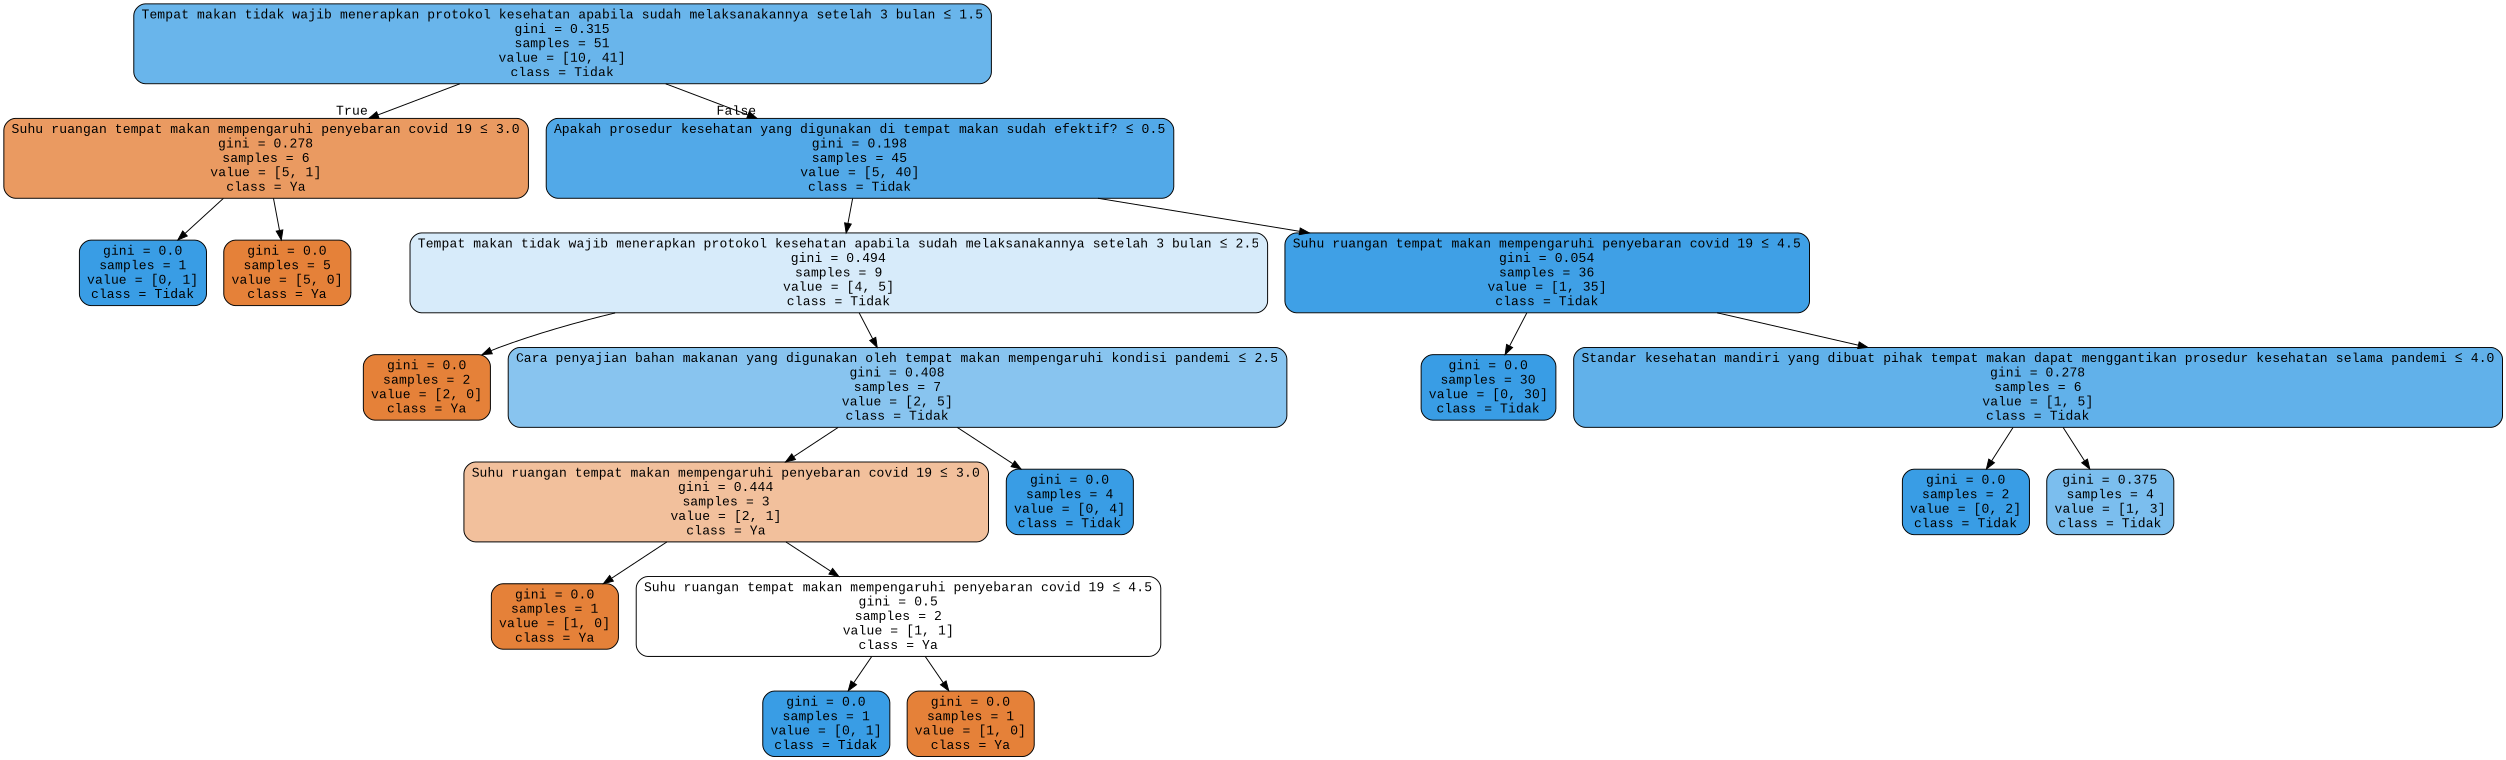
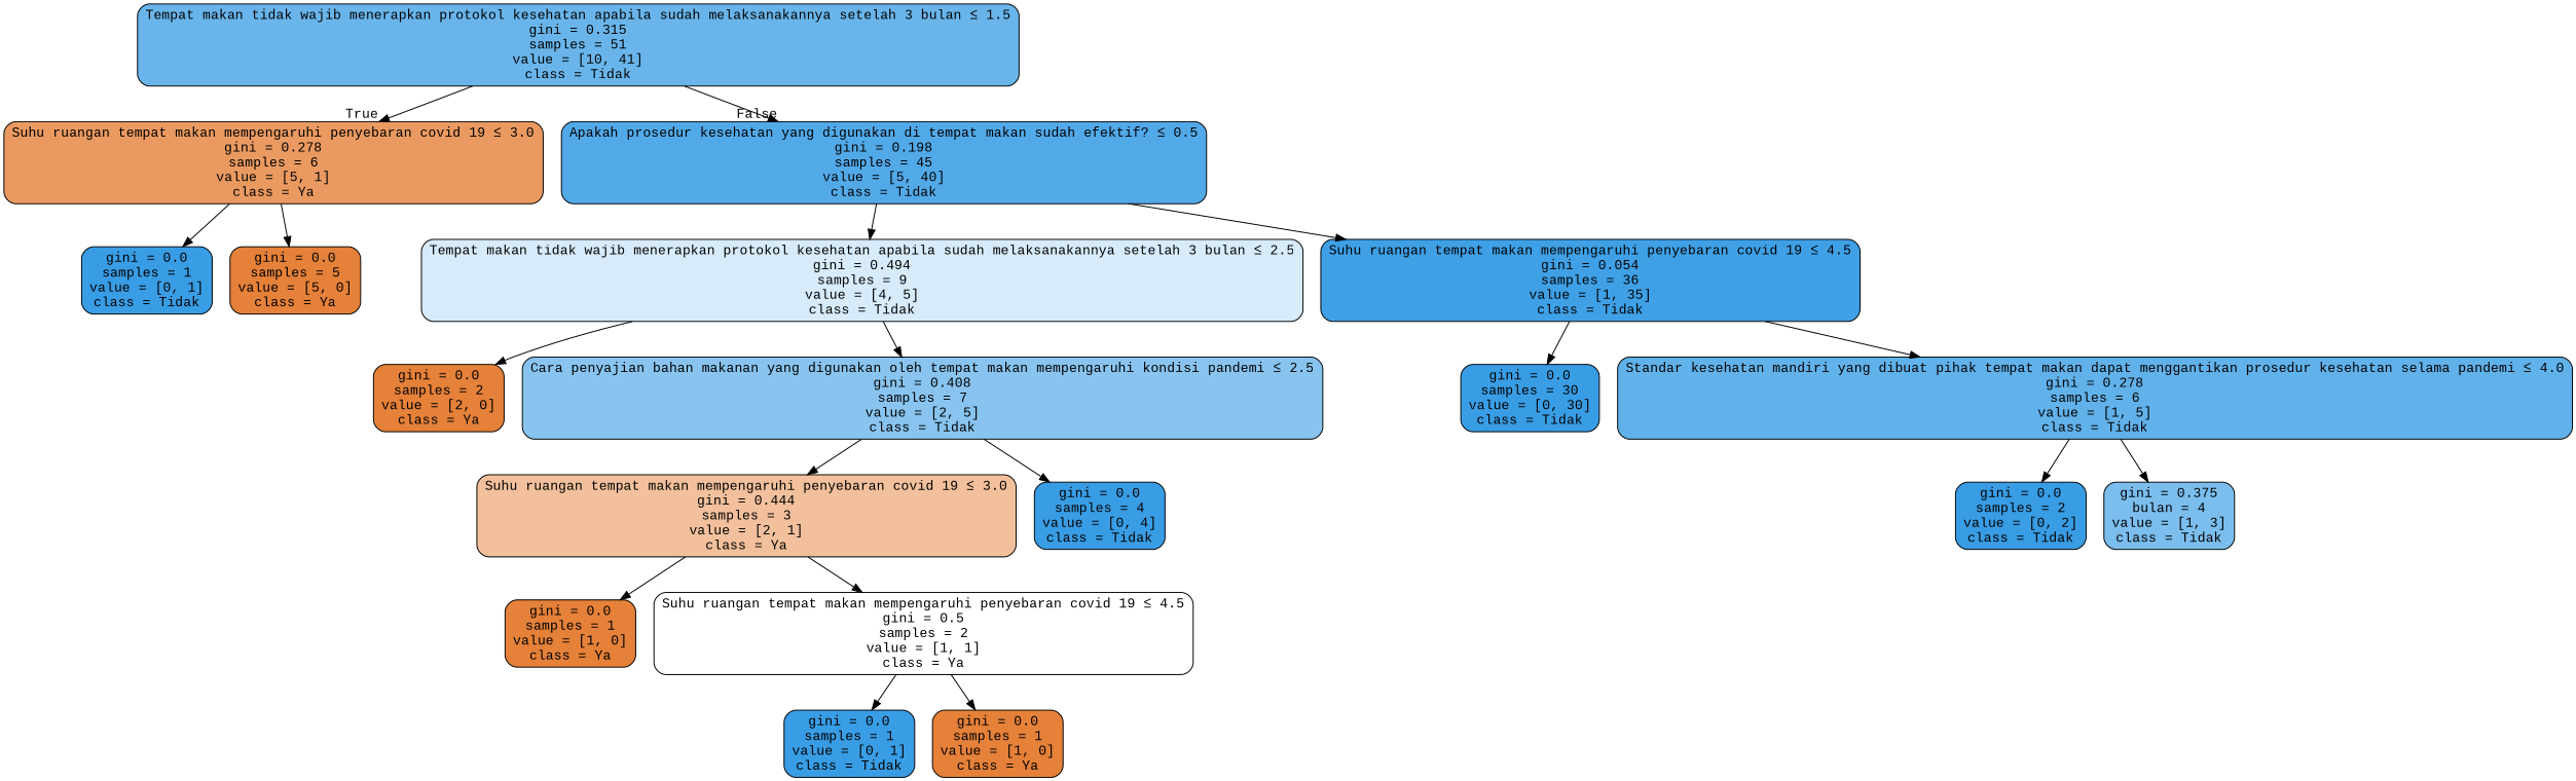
  digraph {
    fontname="Liberation Mono"
    node [color=black fillcolor="#399de5" fontname="Liberation Mono" shape=box style="filled, rounded"]
    edge [fontname="Liberation Mono"]
    n1 [fillcolor="#69b5eb" label=<Tempat makan tidak wajib menerapkan protokol kesehatan apabila sudah melaksanakannya setelah 3 bulan &le; 1.5<br/>gini = 0.315<br/>samples = 51<br/>value = [10, 41]<br/>class = Tidak>]
    n2 [fillcolor="#ea9a61" label=<Suhu ruangan tempat makan mempengaruhi penyebaran covid 19 &le; 3.0<br/>gini = 0.278<br/>samples = 6<br/>value = [5, 1]<br/>class = Ya>]
    n3 [fillcolor="#52a9e8" label=<Apakah prosedur kesehatan yang digunakan di tempat makan sudah efektif? &le; 0.5<br/>gini = 0.198<br/>samples = 45<br/>value = [5, 40]<br/>class = Tidak>]
    n4 [label=<gini = 0.0<br/>samples = 1<br/>value = [0, 1]<br/>class = Tidak>]
    n5 [fillcolor="#e58139" label=<gini = 0.0<br/>samples = 5<br/>value = [5, 0]<br/>class = Ya>]
    n6 [fillcolor="#d7ebfa" label=<Tempat makan tidak wajib menerapkan protokol kesehatan apabila sudah melaksanakannya setelah 3 bulan &le; 2.5<br/>gini = 0.494<br/>samples = 9<br/>value = [4, 5]<br/>class = Tidak>]
    n7 [fillcolor="#3fa0e6" label=<Suhu ruangan tempat makan mempengaruhi penyebaran covid 19 &le; 4.5<br/>gini = 0.054<br/>samples = 36<br/>value = [1, 35]<br/>class = Tidak>]
    n8 [fillcolor="#e58139" label=<gini = 0.0<br/>samples = 2<br/>value = [2, 0]<br/>class = Ya>]
    n9 [fillcolor="#88c4ef" label=<Cara penyajian bahan makanan yang digunakan oleh tempat makan mempengaruhi kondisi pandemi &le; 2.5<br/>gini = 0.408<br/>samples = 7<br/>value = [2, 5]<br/>class = Tidak>]
    n10 [fillcolor="#f2c09c" label=<Suhu ruangan tempat makan mempengaruhi penyebaran covid 19 &le; 3.0<br/>gini = 0.444<br/>samples = 3<br/>value = [2, 1]<br/>class = Ya>]
    n11 [label=<gini = 0.0<br/>samples = 4<br/>value = [0, 4]<br/>class = Tidak>]
    n12 [fillcolor="#e58139" label=<gini = 0.0<br/>samples = 1<br/>value = [1, 0]<br/>class = Ya>]
    n13 [fillcolor="#ffffff" label=<Suhu ruangan tempat makan mempengaruhi penyebaran covid 19 &le; 4.5<br/>gini = 0.5<br/>samples = 2<br/>value = [1, 1]<br/>class = Ya>]
    n14 [label=<gini = 0.0<br/>samples = 1<br/>value = [0, 1]<br/>class = Tidak>]
    n15 [fillcolor="#e58139" label=<gini = 0.0<br/>samples = 1<br/>value = [1, 0]<br/>class = Ya>]
    n16 [label=<gini = 0.0<br/>samples = 30<br/>value = [0, 30]<br/>class = Tidak>]
    n17 [fillcolor="#61b1ea" label=<Standar kesehatan mandiri yang dibuat pihak tempat makan dapat menggantikan prosedur kesehatan selama pandemi &le; 4.0<br/>gini = 0.278<br/>samples = 6<br/>value = [1, 5]<br/>class = Tidak>]
    n18 [label=<gini = 0.0<br/>samples = 2<br/>value = [0, 2]<br/>class = Tidak>]
-   n19 [fillcolor="#7bbeee" label=<gini = 0.375<br/>samples = 4<br/>value = [1, 3]<br/>class = Tidak>]
+   n19 [fillcolor="#7bbeee" label=<gini = 0.375<br/>bulan = 4<br/>value = [1, 3]<br/>class = Tidak>]
    n1 -> n2 [headlabel=True labelangle=45 labeldistance=2.5]
    n1 -> n3 [headlabel=False labelangle=-45 labeldistance=2.5]
    n2 -> n4
    n2 -> n5
    n3 -> n6
    n3 -> n7
    n6 -> n8
    n6 -> n9
    n7 -> n16
    n7 -> n17
    n9 -> n10
    n9 -> n11
    n10 -> n12
    n10 -> n13
    n13 -> n14
    n13 -> n15
    n17 -> n18
    n17 -> n19
  }
